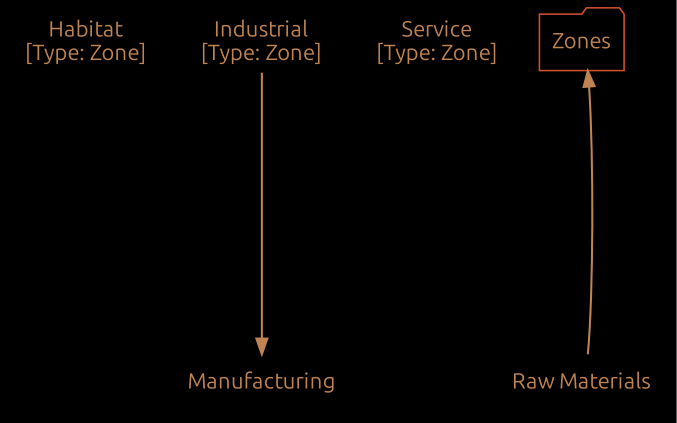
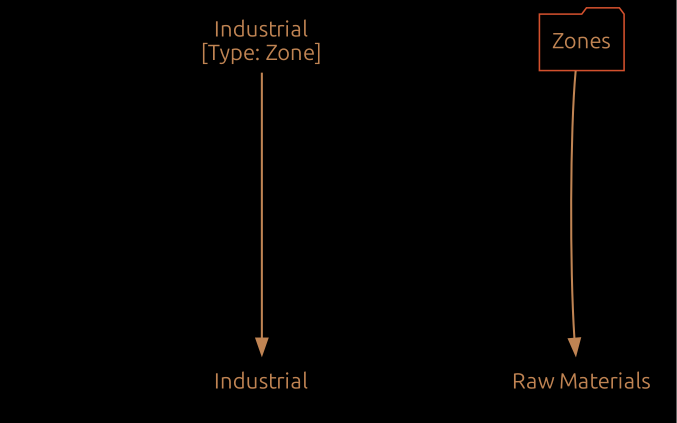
  digraph {
    bgcolor=black
    compound=true
    ranksep=2.5
    root=Zones
    node [color="#d3502dff" fillcolor=gray10 fontcolor="#c08453ff" fontname=Ubuntu shape=none]
    edge [color="#c08453ff" penwidth=1.3]
-   n1 [label="Habitat\n[Type: Zone]"]
    n2 [label="Industrial\n[Type: Zone]"]
-   Manufacturing
-   n4 [label="Service\n[Type: Zone]"]
+   Manufacturing [label=Industrial]
    Zones [shape=folder]
    "Raw Materials"
    n2 -> Manufacturing
-   "Raw Materials" -> Zones
+   Zones -> "Raw Materials"
  }
